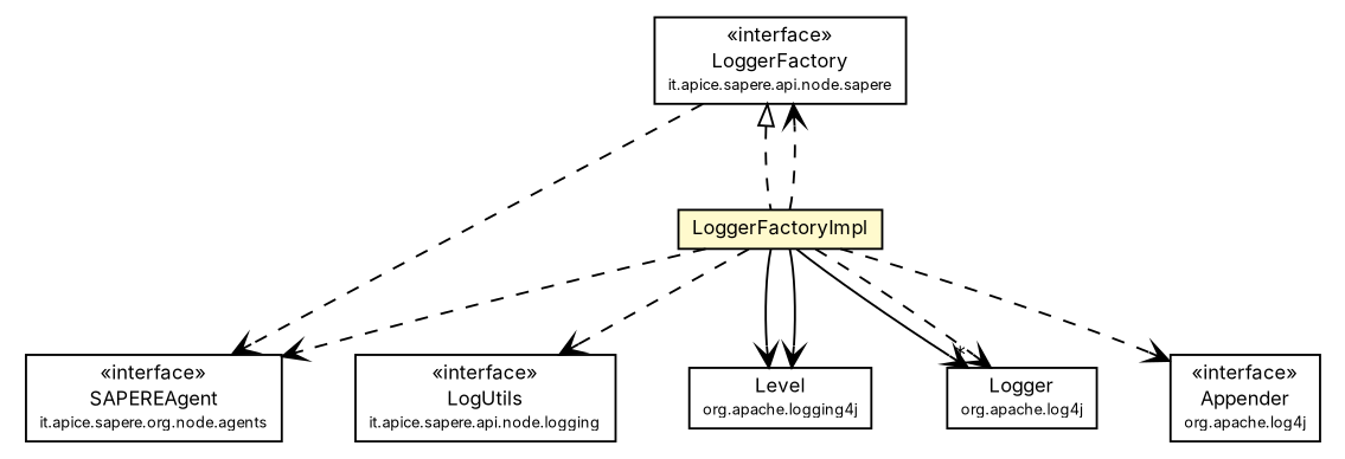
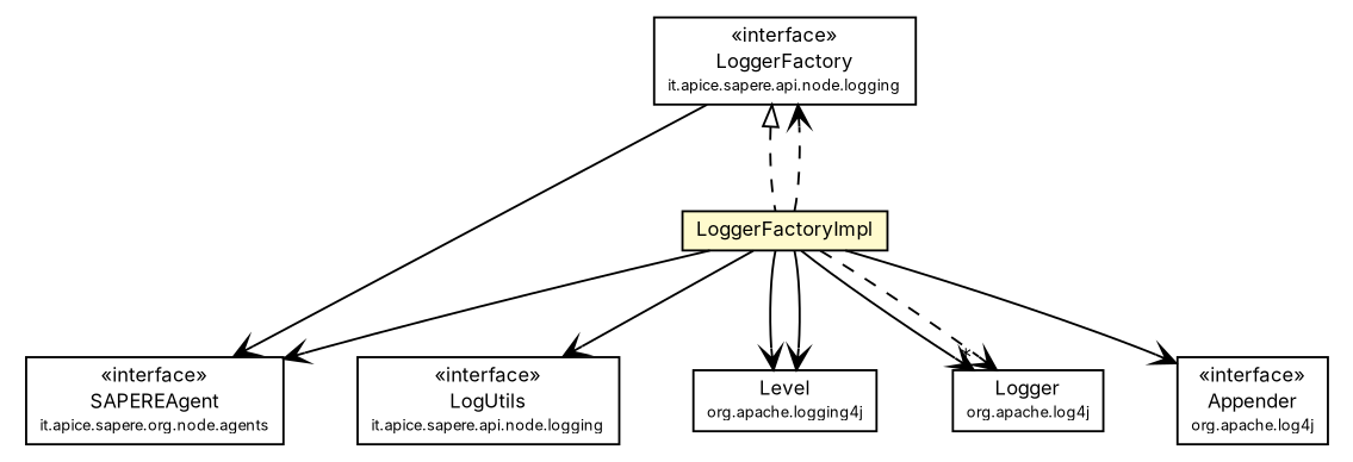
  digraph {
    fontname=Inter
    node [fontcolor=black fontname=Inter fontsize=9.0 shape=plaintext]
    edge [arrowhead=open color=black fontcolor=black fontname=Inter fontsize=10.0 headport=p labelfontname=Helvetica labelfontsize=10 style=dashed tailport=p]
    n1 [label=<<table border="0" cellborder="1" cellspacing="0" cellpadding="2" port="p" href="../../../../sapere/api/node/agents/SAPEREAgent.html"> 		<tr><td><table border="0" cellspacing="0" cellpadding="1"> 			<tr><td> &laquo;interface&raquo; </td></tr> 			<tr><td> SAPEREAgent </td></tr> 			<tr><td><font point-size="7.0"> it.apice.sapere.org.node.agents </font></td></tr> 		</table></td></tr> 		</table>>]
    n2 [label=<<table border="0" cellborder="1" cellspacing="0" cellpadding="2" port="p" href="../../../../sapere/api/node/logging/LogUtils.html"> 		<tr><td><table border="0" cellspacing="0" cellpadding="1"> 			<tr><td> &laquo;interface&raquo; </td></tr> 			<tr><td> LogUtils </td></tr> 			<tr><td><font point-size="7.0"> it.apice.sapere.api.node.logging </font></td></tr> 		</table></td></tr> 		</table>>]
-   n3 [label=<<table border="0" cellborder="1" cellspacing="0" cellpadding="2" port="p" href="../../../../sapere/api/node/logging/LoggerFactory.html"> 		<tr><td><table border="0" cellspacing="0" cellpadding="1"> 			<tr><td> &laquo;interface&raquo; </td></tr> 			<tr><td> LoggerFactory </td></tr> 			<tr><td><font point-size="7.0"> it.apice.sapere.api.node.sapere </font></td></tr> 		</table></td></tr> 		</table>>]
+   n3 [label=<<table border="0" cellborder="1" cellspacing="0" cellpadding="2" port="p" href="../../../../sapere/api/node/logging/LoggerFactory.html"> 		<tr><td><table border="0" cellspacing="0" cellpadding="1"> 			<tr><td> &laquo;interface&raquo; </td></tr> 			<tr><td> LoggerFactory </td></tr> 			<tr><td><font point-size="7.0"> it.apice.sapere.api.node.logging </font></td></tr> 		</table></td></tr> 		</table>>]
    n4 [label=<<table border="0" cellborder="1" cellspacing="0" cellpadding="2" port="p" bgcolor="lemonChiffon" href="./LoggerFactoryImpl.html"> 		<tr><td><table border="0" cellspacing="0" cellpadding="1"> 			<tr><td> LoggerFactoryImpl </td></tr> 		</table></td></tr> 		</table>>]
    n5 [label=<<table border="0" cellborder="1" cellspacing="0" cellpadding="2" port="p" href="http://java.sun.com/j2se/1.4.2/docs/api/org/apache/log4j/Level.html"> 		<tr><td><table border="0" cellspacing="0" cellpadding="1"> 			<tr><td> Level </td></tr> 			<tr><td><font point-size="7.0"> org.apache.logging4j </font></td></tr> 		</table></td></tr> 		</table>>]
    n6 [label=<<table border="0" cellborder="1" cellspacing="0" cellpadding="2" port="p" href="http://java.sun.com/j2se/1.4.2/docs/api/org/apache/log4j/Logger.html"> 		<tr><td><table border="0" cellspacing="0" cellpadding="1"> 			<tr><td> Logger </td></tr> 			<tr><td><font point-size="7.0"> org.apache.log4j </font></td></tr> 		</table></td></tr> 		</table>>]
    n7 [label=<<table border="0" cellborder="1" cellspacing="0" cellpadding="2" port="p" href="http://java.sun.com/j2se/1.4.2/docs/api/org/apache/log4j/Appender.html"> 		<tr><td><table border="0" cellspacing="0" cellpadding="1"> 			<tr><td> &laquo;interface&raquo; </td></tr> 			<tr><td> Appender </td></tr> 			<tr><td><font point-size="7.0"> org.apache.log4j </font></td></tr> 		</table></td></tr> 		</table>>]
-   n3 -> n1
+   n3 -> n1 [style=solid]
    n3 -> n4 [arrowtail=empty dir=back fontsize=10 arrowhead="" color="" fontcolor=""]
-   n4 -> n1
-   n4 -> n2
+   n4 -> n1 [style=solid]
+   n4 -> n2 [style=solid]
    n4 -> n3
    n4 -> n5 [style=""]
    n4 -> n5 [style=""]
    n4 -> n6 [headlabel="*" style=""]
    n4 -> n6
-   n4 -> n7
+   n4 -> n7 [style=solid]
  }
